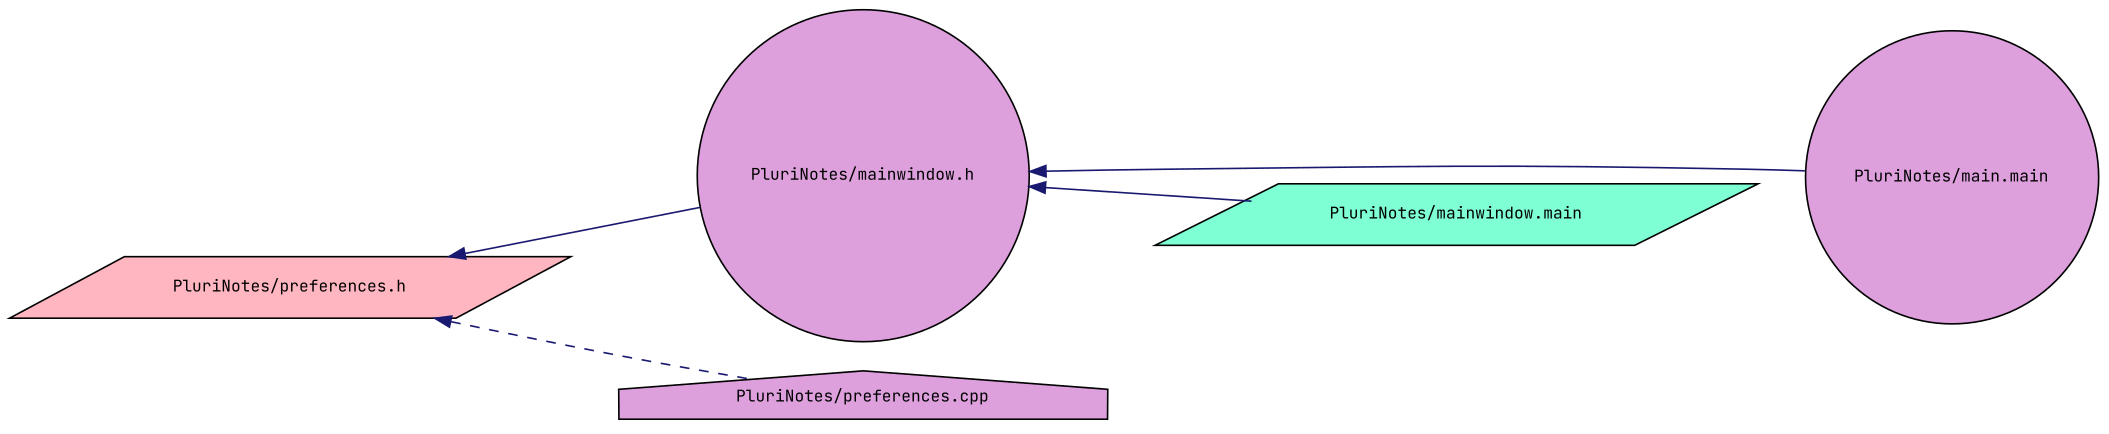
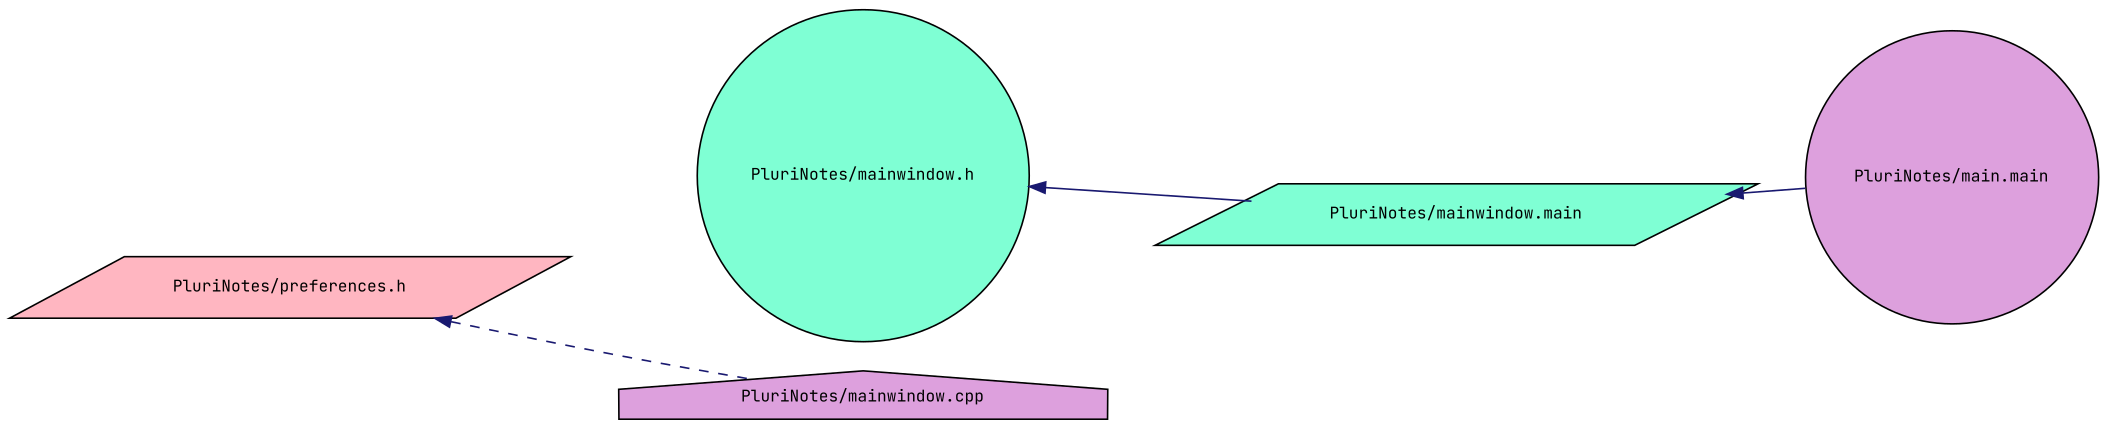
  digraph {
    fontname="JetBrains Mono"
    rankdir=LR
    node [color=black fillcolor=aquamarine fontname="JetBrains Mono" fontsize=10 shape=parallelogram style=filled]
    edge [color=midnightblue dir=back fontname="JetBrains Mono" fontsize=10 labelfontname=Helvetica labelfontsize=10 style=solid]
    n1 [fillcolor=lightpink fontcolor=black height=0.2 label="PluriNotes/preferences.h" width=0.4]
-   n2 [fillcolor=plum height=0.2 label="PluriNotes/mainwindow.h" shape=circle width=0.4]
-   n3 [fillcolor=plum height=0.2 label="PluriNotes/preferences.cpp" shape=house width=0.4]
+   n2 [height=0.2 label="PluriNotes/mainwindow.h" shape=circle width=0.4]
+   n3 [fillcolor=plum height=0.2 label="PluriNotes/mainwindow.cpp" shape=house width=0.4]
    n4 [fillcolor=plum height=0.2 label="PluriNotes/main.main" shape=circle width=0.4]
    n5 [height=0.2 label="PluriNotes/mainwindow.main" width=0.4]
-   n1 -> n2
    n1 -> n3 [style=dashed]
-   n2 -> n4
+   n5 -> n4
    n2 -> n5
  }
